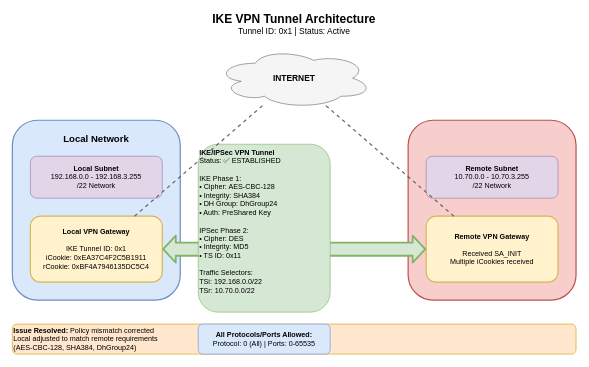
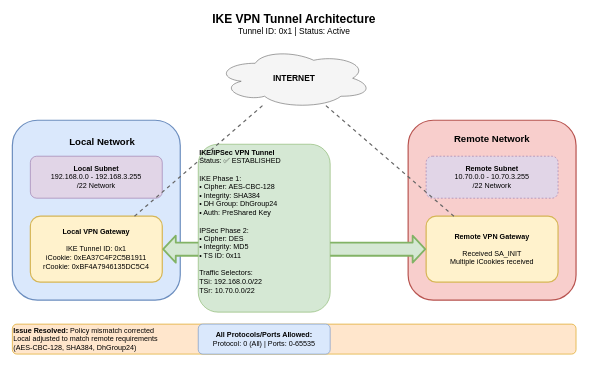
  <mxCell id="0" />
  <mxCell id="1" parent="0" />
  <mxCell id="2" value="" style="rounded=1;whiteSpace=wrap;html=1;fillColor=#dae8fc;strokeColor=#6c8ebf;strokeWidth=2;" parent="1" vertex="1"><mxGeometry x="20" y="200" width="280" height="300" as="geometry" /></mxCell>
- <mxCell id="3" value="&lt;b&gt;Local Network&lt;/b&gt;" style="text;html=1;strokeColor=none;fillColor=none;align=center;verticalAlign=middle;whiteSpace=wrap;rounded=0;fontSize=16;" parent="1" vertex="1"><mxGeometry x="80" y="215" width="160" height="30" as="geometry" /></mxCell>
+ <mxCell id="3" value="&lt;b&gt;Local Network&lt;/b&gt;" style="text;html=1;strokeColor=none;fillColor=none;align=center;verticalAlign=middle;whiteSpace=wrap;rounded=0;fontSize=16;" parent="1" vertex="1"><mxGeometry x="90" y="220" width="160" height="30" as="geometry" /></mxCell>
  <mxCell id="4" value="&lt;b&gt;Local Subnet&lt;/b&gt;&lt;br&gt;192.168.0.0 - 192.168.3.255&lt;br&gt;/22 Network" style="rounded=1;whiteSpace=wrap;html=1;fillColor=#e1d5e7;strokeColor=#9673a6;" parent="1" vertex="1"><mxGeometry x="50" y="260" width="220" height="70" as="geometry" /></mxCell>
  <mxCell id="5" value="&lt;b&gt;Local VPN Gateway&lt;/b&gt;&lt;br&gt;&lt;br&gt;IKE Tunnel ID: 0x1&lt;br&gt;iCookie: 0xEA37C4F2C5B1911&lt;br&gt;rCookie: 0xBF4A7946135DC5C4" style="rounded=1;whiteSpace=wrap;html=1;fillColor=#fff2cc;strokeColor=#d6b656;strokeWidth=2;" parent="1" vertex="1"><mxGeometry x="50" y="360" width="220" height="110" as="geometry" /></mxCell>
  <mxCell id="6" value="" style="rounded=1;whiteSpace=wrap;html=1;fillColor=#f8cecc;strokeColor=#b85450;strokeWidth=2;" parent="1" vertex="1"><mxGeometry x="680" y="200" width="280" height="300" as="geometry" /></mxCell>
- <mxCell id="8" value="&lt;b&gt;Remote Subnet&lt;/b&gt;&lt;br&gt;10.70.0.0 - 10.70.3.255&lt;br&gt;/22 Network" style="rounded=1;whiteSpace=wrap;html=1;fillColor=#e1d5e7;strokeColor=#9673a6;" parent="1" vertex="1"><mxGeometry x="710" y="260" width="220" height="70" as="geometry" /></mxCell>
+ <mxCell id="7" value="&lt;b&gt;Remote Network&lt;/b&gt;" style="text;html=1;strokeColor=none;fillColor=none;align=center;verticalAlign=middle;whiteSpace=wrap;rounded=0;fontSize=16;" parent="1" vertex="1"><mxGeometry x="740" y="215" width="160" height="30" as="geometry" /></mxCell>
+ <mxCell id="8" value="&lt;b&gt;Remote Subnet&lt;/b&gt;&lt;br&gt;10.70.0.0 - 10.70.3.255&lt;br&gt;/22 Network" style="rounded=1;whiteSpace=wrap;html=1;fillColor=#e1d5e7;strokeColor=#9673a6;dashed=1;" parent="1" vertex="1"><mxGeometry x="710" y="260" width="220" height="70" as="geometry" /></mxCell>
  <mxCell id="9" value="&lt;b&gt;Remote VPN Gateway&lt;/b&gt;&lt;br&gt;&lt;br&gt;Received SA_INIT&lt;br&gt;Multiple iCookies received" style="rounded=1;whiteSpace=wrap;html=1;fillColor=#fff2cc;strokeColor=#d6b656;strokeWidth=2;" parent="1" vertex="1"><mxGeometry x="710" y="360" width="220" height="110" as="geometry" /></mxCell>
  <mxCell id="10" value="" style="shape=flexArrow;endArrow=classic;startArrow=classic;html=1;fillColor=#d5e8d4;strokeColor=#82b366;strokeWidth=3;width=20;endSize=6;startSize=6;" parent="1" source="5" target="9" edge="1"><mxGeometry width="100" height="100" relative="1" as="geometry"><mxPoint x="390" y="450" as="sourcePoint" /><mxPoint x="490" y="350" as="targetPoint" /></mxGeometry></mxCell>
  <mxCell id="11" value="&lt;b&gt;IKE/IPSec VPN Tunnel&lt;/b&gt;&lt;br&gt;Status: ✅ ESTABLISHED&lt;br&gt;&lt;br&gt;IKE Phase 1:&lt;br&gt;• Cipher: AES-CBC-128&lt;br&gt;• Integrity: SHA384&lt;br&gt;• DH Group: DhGroup24&lt;br&gt;• Auth: PreShared Key&lt;br&gt;&lt;br&gt;IPSec Phase 2:&lt;br&gt;• Cipher: DES&lt;br&gt;• Integrity: MD5&lt;br&gt;• TS ID: 0x11&lt;br&gt;&lt;br&gt;Traffic Selectors:&lt;br&gt;TSi: 192.168.0.0/22&lt;br&gt;TSr: 10.70.0.0/22" style="rounded=1;whiteSpace=wrap;html=1;fillColor=#d5e8d4;strokeColor=#82b366;align=left;verticalAlign=top;" parent="1" vertex="1"><mxGeometry x="330" y="240" width="220" height="280" as="geometry" /></mxCell>
  <mxCell id="12" value="&lt;b&gt;INTERNET&lt;/b&gt;" style="ellipse;shape=cloud;whiteSpace=wrap;html=1;fillColor=#f5f5f5;strokeColor=#666666;fontSize=14;fontStyle=1" parent="1" vertex="1"><mxGeometry x="360" y="80" width="260" height="100" as="geometry" /></mxCell>
  <mxCell id="13" value="" style="endArrow=none;html=1;strokeWidth=2;strokeColor=#666666;dashed=1;" parent="1" source="5" target="12" edge="1"><mxGeometry width="50" height="50" relative="1" as="geometry"><mxPoint x="340" y="400" as="sourcePoint" /><mxPoint x="390" y="350" as="targetPoint" /></mxGeometry></mxCell>
  <mxCell id="14" value="" style="endArrow=none;html=1;strokeWidth=2;strokeColor=#666666;dashed=1;" parent="1" source="9" target="12" edge="1"><mxGeometry width="50" height="50" relative="1" as="geometry"><mxPoint x="540" y="400" as="sourcePoint" /><mxPoint x="590" y="350" as="targetPoint" /></mxGeometry></mxCell>
  <mxCell id="15" value="&lt;b style=&quot;font-size: 20px;&quot;&gt;IKE VPN Tunnel Architecture&lt;/b&gt;&lt;br&gt;Tunnel ID: 0x1 | Status: Active" style="text;html=1;strokeColor=none;fillColor=none;align=center;verticalAlign=middle;whiteSpace=wrap;rounded=0;fontSize=14;" parent="1" vertex="1"><mxGeometry x="260" y="20" width="460" height="40" as="geometry" /></mxCell>
  <mxCell id="16" value="&lt;b&gt;Issue Resolved:&lt;/b&gt; Policy mismatch corrected&lt;br&gt;Local adjusted to match remote requirements&lt;br&gt;(AES-CBC-128, SHA384, DhGroup24)" style="rounded=1;whiteSpace=wrap;html=1;fillColor=#ffe6cc;strokeColor=#d79b00;align=left;" parent="1" vertex="1"><mxGeometry x="20" y="540" width="940" height="50" as="geometry" /></mxCell>
  <mxCell id="17" value="&lt;b&gt;All Protocols/Ports Allowed:&lt;/b&gt;&lt;br&gt;Protocol: 0 (All) | Ports: 0-65535" style="text;html=1;strokeColor=#6c8ebf;fillColor=#dae8fc;align=center;verticalAlign=middle;whiteSpace=wrap;rounded=1;" parent="1" vertex="1"><mxGeometry x="330" y="540" width="220" height="50" as="geometry" /></mxCell>
